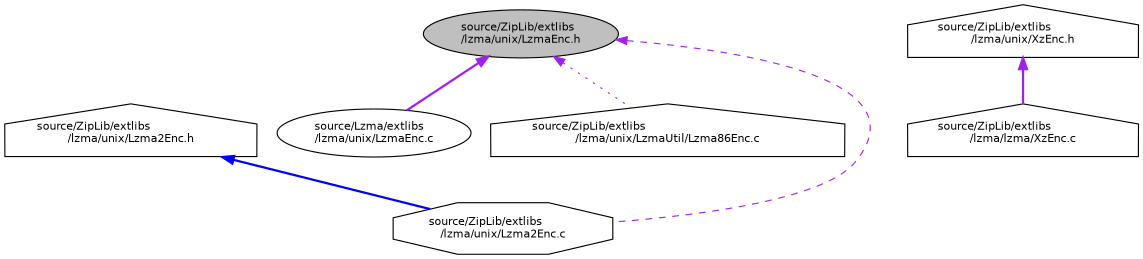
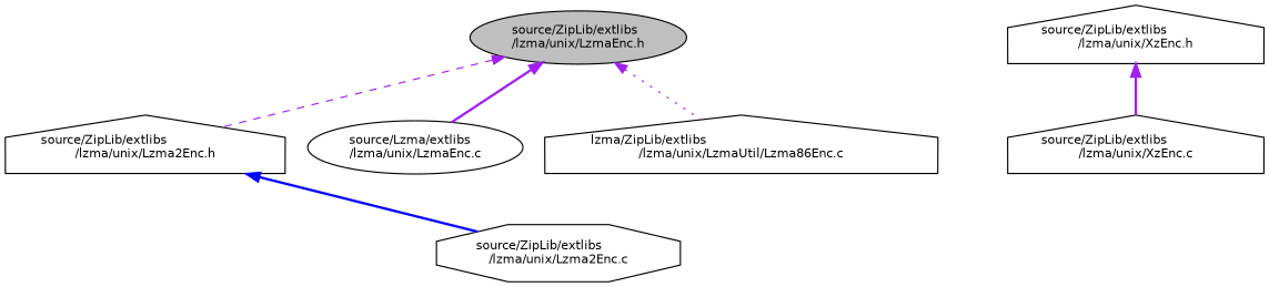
  digraph {
    node [color=black fillcolor=white fontname=Helvetica fontsize=10 shape=house style=filled]
    edge [color=purple dir=back fontname=Helvetica fontsize=10 labelfontname=Helvetica labelfontsize=10 style=bold]
    n1 [fillcolor=grey75 fontcolor=black height=0.2 label="source/ZipLib/extlibs\l/lzma/unix/LzmaEnc.h" shape=ellipse width=0.4]
    n2 [height=0.2 label="source/ZipLib/extlibs\l/lzma/unix/Lzma2Enc.h" width=0.4]
    n3 [height=0.2 label="source/Lzma/extlibs\l/lzma/unix/LzmaEnc.c" shape=ellipse width=0.4]
-   n4 [height=0.2 label="source/ZipLib/extlibs\l/lzma/unix/LzmaUtil/Lzma86Enc.c" width=0.4]
+   n4 [height=0.2 label="lzma/ZipLib/extlibs\l/lzma/unix/LzmaUtil/Lzma86Enc.c" width=0.4]
    n5 [height=0.2 label="source/ZipLib/extlibs\l/lzma/unix/Lzma2Enc.c" shape=octagon width=0.4]
    n6 [height=0.2 label="source/ZipLib/extlibs\l/lzma/unix/XzEnc.h" width=0.4]
-   n7 [height=0.2 label="source/ZipLib/extlibs\l/lzma/lzma/XzEnc.c" width=0.4]
-   n1 -> n5 [style=dashed]
+   n7 [height=0.2 label="source/ZipLib/extlibs\l/lzma/unix/XzEnc.c" width=0.4]
+   n1 -> n2 [style=dashed]
    n1 -> n3
    n1 -> n4 [style=dotted]
    n2 -> n5 [color=blue]
    n6 -> n7
  }
